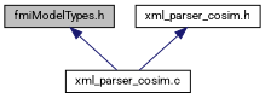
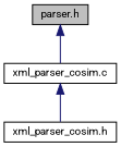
  digraph {
    fontname=Roboto
    node [color=black fillcolor=white fontname=Roboto fontsize=10 shape=record style=filled]
    edge [color=midnightblue dir=back fontname=Roboto fontsize=10 labelfontname=Helvetica labelfontsize=10 style=solid]
-   n1 [fillcolor=grey75 fontcolor=black height=0.2 label="fmiModelTypes.h" width=0.4]
+   n1 [fillcolor=grey75 fontcolor=black height=0.2 label="parser.h" width=0.4]
    n2 [height=0.2 label="xml_parser_cosim.c" width=0.4]
    n3 [height=0.2 label="xml_parser_cosim.h" width=0.4]
    n1 -> n2
-   n3 -> n2
+   n2 -> n3
  }
